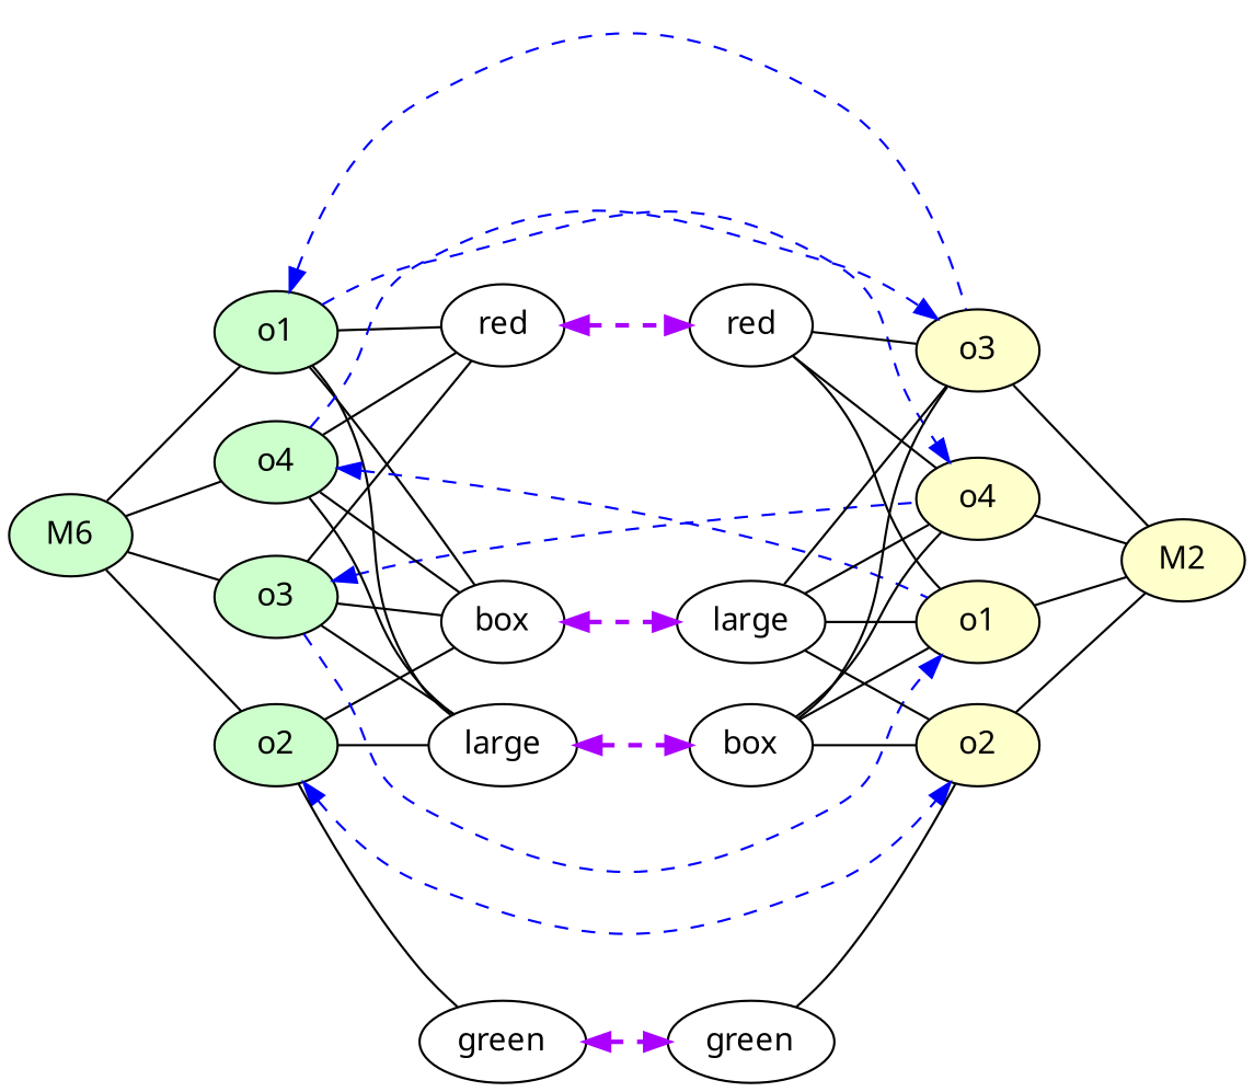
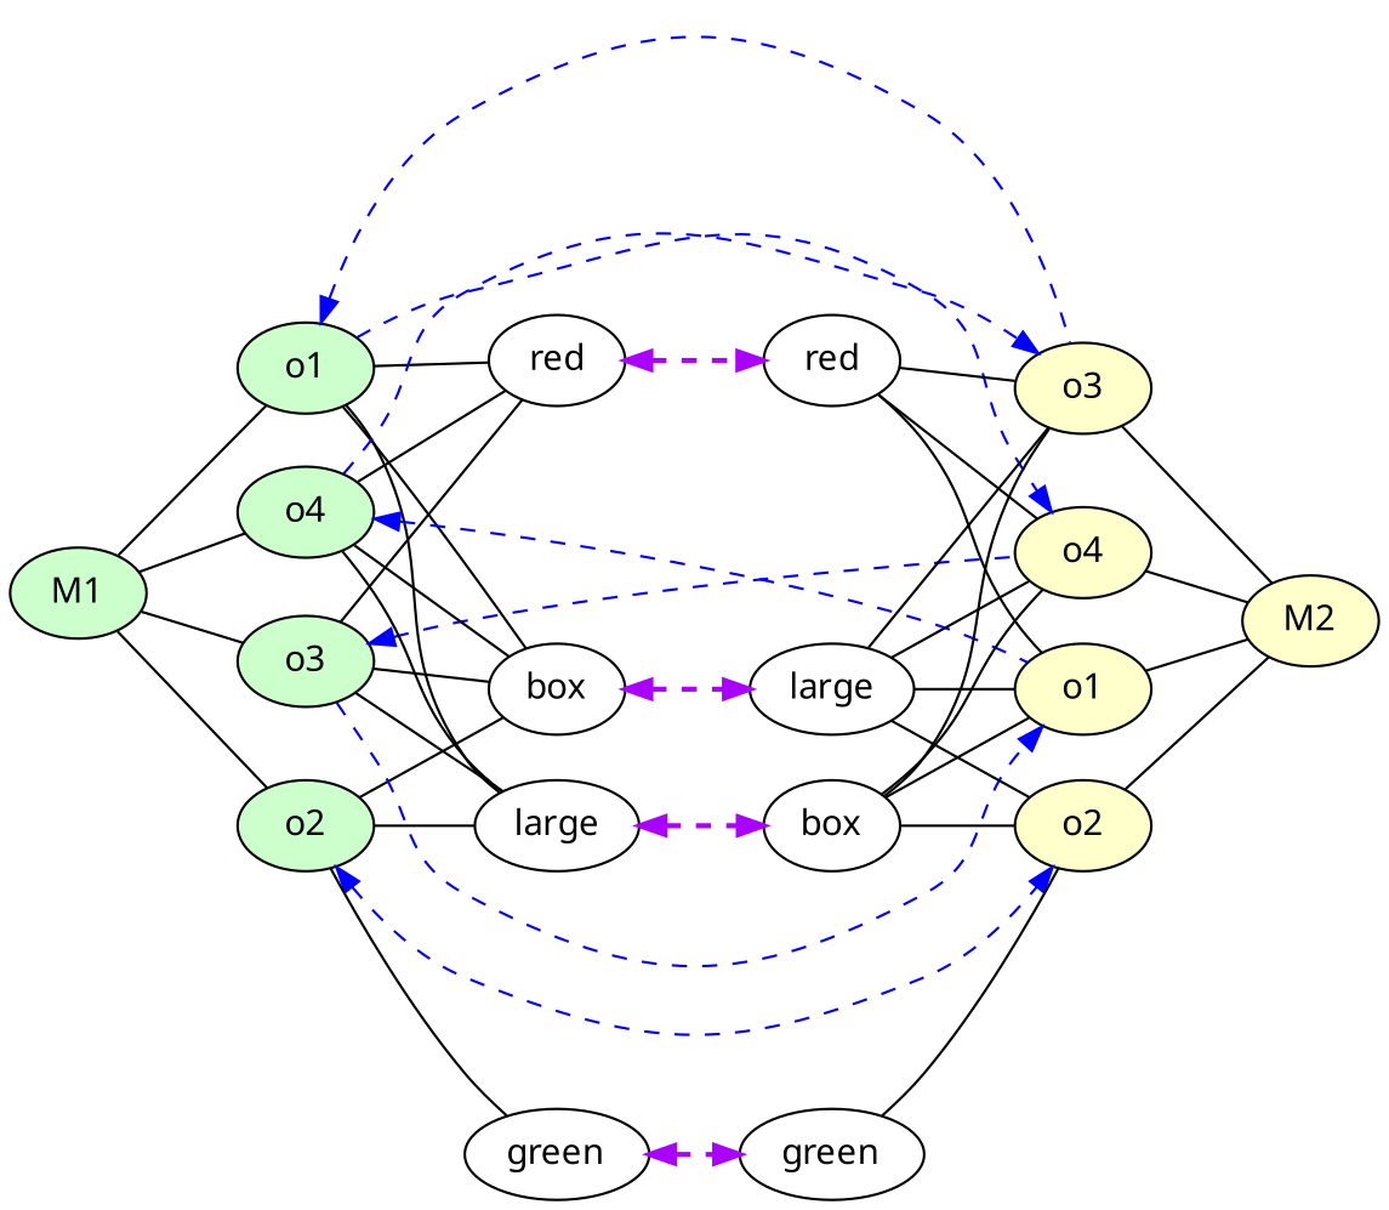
  strict digraph {
    rankdir=LR
    fontname="Noto Sans"
    node [fontname="Noto Sans" shape=oval style=filled]
    edge [constraint=true dir=none fontname="Noto Sans"]
-   M1 [fillcolor="#CCFFCC" height=0.5 width=0.75 label=M6]
+   M1 [fillcolor="#CCFFCC" height=0.5 width=0.75]
    n2 [fillcolor="#CCFFCC" height=0.5 label=o1 width=0.75]
    n3 [fillcolor="#CCFFCC" height=0.5 label=o2 width=0.75]
    n4 [fillcolor="#CCFFCC" height=0.5 label=o3 width=0.75]
    n5 [fillcolor="#CCFFCC" height=0.5 label=o4 width=0.75]
    n6 [height=0.5 label=red width=0.75 style=""]
    n7 [height=0.5 label=box width=0.75 style=""]
    n8 [height=0.5 label=large width=0.86659 style=""]
    n9 [fillcolor="#FFFFCC" height=0.5 label=o3 width=0.75]
    n10 [fillcolor="#FFFFCC" height=0.5 label=o4 width=0.75]
    n11 [fillcolor="#FFFFCC" height=0.5 label=o2 width=0.75]
    n12 [height=0.5 label=green width=0.93881 style=""]
    n13 [fillcolor="#FFFFCC" height=0.5 label=o1 width=0.75]
    M2 [fillcolor="#FFFFCC" height=0.5 width=0.75]
    n15 [height=0.5 label=red width=0.75 style=""]
    n16 [height=0.5 label=large width=0.86659 style=""]
    n17 [height=0.5 label=box width=0.75 style=""]
    n18 [height=0.5 label=green width=0.93881 style=""]
    M1 -> n2 [penwidth=1]
    M1 -> n3 [penwidth=1]
    M1 -> n4 [penwidth=1]
    M1 -> n5 [penwidth=1]
    n2 -> n6
    n2 -> n7
    n2 -> n8
    n2 -> n9 [color=blue dir=back penwidth=1 style=dashed]
    n2 -> n10 [color=blue penwidth=1 style=dashed dir=""]
    n3 -> n7
    n3 -> n8
    n3 -> n11 [color=blue dir=both penwidth=1 style=dashed]
    n3 -> n12
    n4 -> n6
    n4 -> n7
    n4 -> n8
    n4 -> n10 [color=blue dir=back penwidth=1 style=dashed]
    n4 -> n13 [color=blue penwidth=1 style=dashed dir=""]
    n5 -> n6
    n5 -> n7
    n5 -> n8
    n5 -> n9 [color=blue penwidth=1 style=dashed dir=""]
    n5 -> n13 [color=blue dir=back penwidth=1 style=dashed]
    n6 -> n15 [color="#AA00FF" dir=both penwidth=2 style=dashed]
    n7 -> n16 [color="#AA00FF" dir=both penwidth=2 style=dashed]
    n8 -> n17 [color="#AA00FF" dir=both penwidth=2 style=dashed]
    n9 -> M2 [penwidth=1]
    n10 -> M2 [penwidth=1]
    n11 -> M2 [penwidth=1]
    n12 -> n18 [color="#AA00FF" dir=both penwidth=2 style=dashed]
    n13 -> M2 [penwidth=1]
    n15 -> n9
    n15 -> n10
    n15 -> n13
    n16 -> n9
    n16 -> n10
    n16 -> n11
    n16 -> n13
    n17 -> n9
    n17 -> n10
    n17 -> n11
    n17 -> n13
    n18 -> n11
  }
